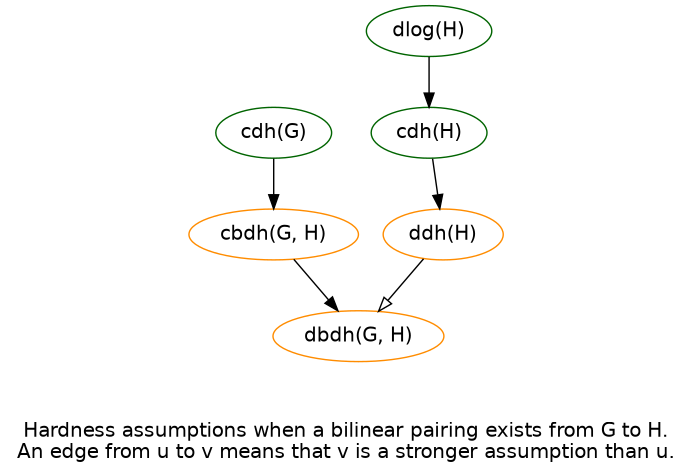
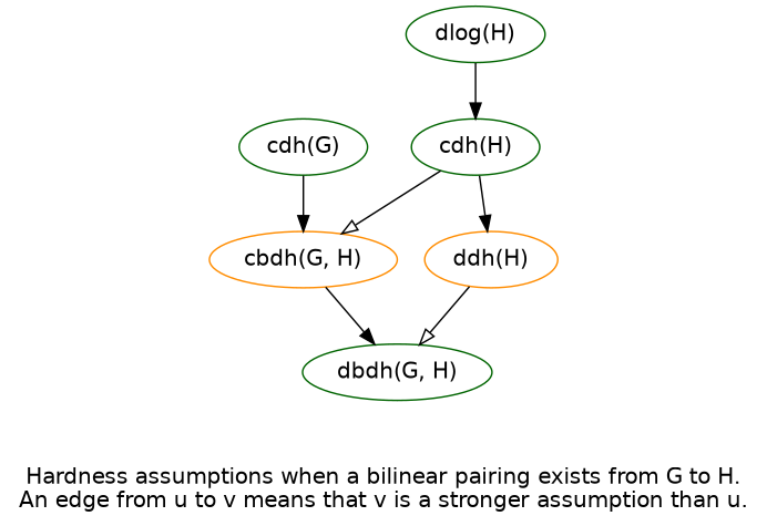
  digraph {
    fontname="DejaVu Sans"
    label=<Hardness assumptions when a bilinear pairing exists from G to H.<BR/>An edge from u to v means that v is a stronger assumption than u.>
    labeljust=left
    node [color=darkgreen fontname="DejaVu Sans"]
    edge [arrowhead=normal fontname="DejaVu Sans"]
    "dlog(H)"
    "cdh(H)"
    "cbdh(G, H)" [color=darkorange]
    "ddh(H)" [color=darkorange]
    "cdh(G)"
-   "dbdh(G, H)" [color=darkorange]
+   "dbdh(G, H)"
    "dlog(H)" -> "cdh(H)"
+   "cdh(H)" -> "cbdh(G, H)" [arrowhead=onormal]
    "cdh(H)" -> "ddh(H)"
    "cbdh(G, H)" -> "dbdh(G, H)"
    "ddh(H)" -> "dbdh(G, H)" [arrowhead=onormal]
    "cdh(G)" -> "cbdh(G, H)"
  }
